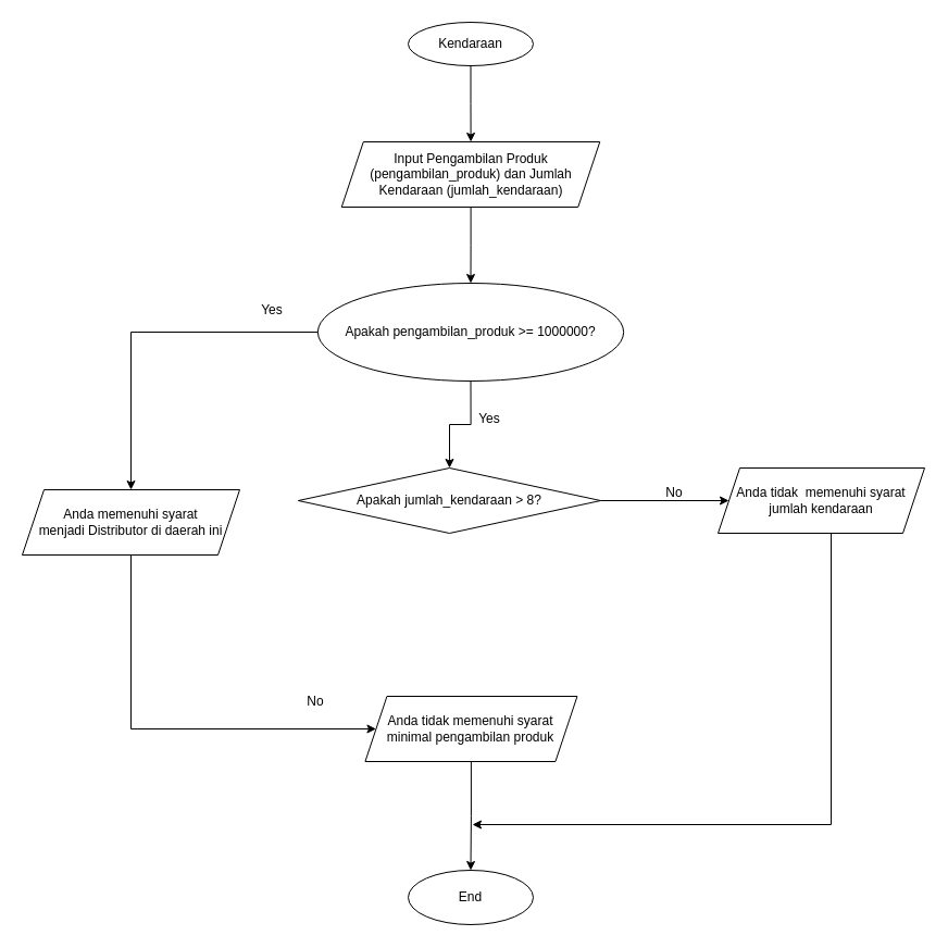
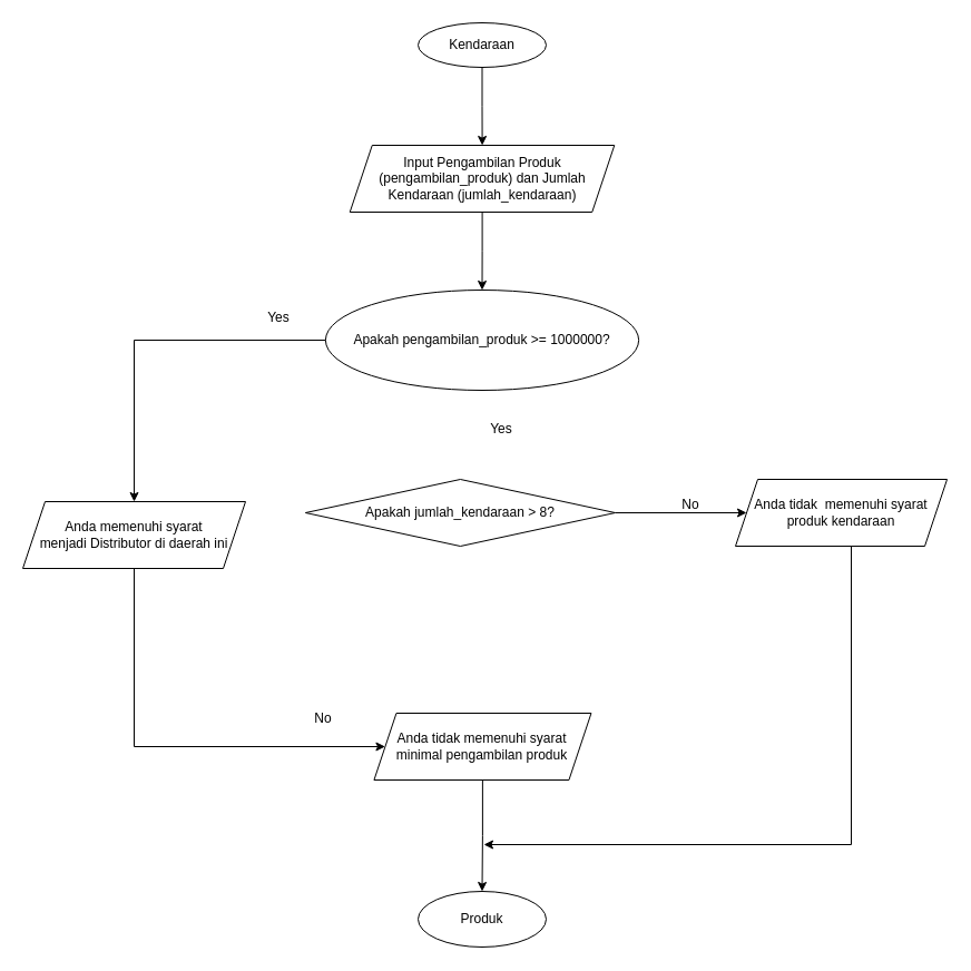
  <mxCell id="0" />
  <mxCell id="1" parent="0" />
  <mxCell id="2" value="" style="edgeStyle=orthogonalEdgeStyle;rounded=0;orthogonalLoop=1;jettySize=auto;html=1;" edge="1" parent="1" source="3" target="5"><mxGeometry relative="1" as="geometry" /></mxCell>
  <mxCell id="3" value="Kendaraan" style="ellipse;whiteSpace=wrap;html=1;" vertex="1" parent="1"><mxGeometry x="375" y="20" width="115" height="40" as="geometry" /></mxCell>
  <mxCell id="4" value="" style="edgeStyle=orthogonalEdgeStyle;rounded=0;orthogonalLoop=1;jettySize=auto;html=1;" edge="1" parent="1" source="5" target="7"><mxGeometry relative="1" as="geometry" /></mxCell>
  <mxCell id="5" value="Input Pengambilan Produk (pengambilan_produk) dan Jumlah Kendaraan (jumlah_kendaraan)" style="shape=parallelogram;perimeter=parallelogramPerimeter;whiteSpace=wrap;html=1;fixedSize=1;" vertex="1" parent="1"><mxGeometry x="313.75" y="130" width="237.5" height="60" as="geometry" /></mxCell>
- <mxCell id="6" value="" style="edgeStyle=orthogonalEdgeStyle;rounded=0;orthogonalLoop=1;jettySize=auto;html=1;" edge="1" parent="1" source="7" target="10"><mxGeometry relative="1" as="geometry" /></mxCell>
  <mxCell id="7" value="Apakah pengambilan_produk &amp;gt;= 1000000?" style="ellipse;whiteSpace=wrap;html=1;" vertex="1" parent="1"><mxGeometry x="291.88" y="260" width="281.25" height="90" as="geometry" /></mxCell>
  <mxCell id="8" value="" style="edgeStyle=orthogonalEdgeStyle;rounded=0;orthogonalLoop=1;jettySize=auto;html=1;exitX=0;exitY=0.5;exitDx=0;exitDy=0;" edge="1" parent="1" source="7" target="13"><mxGeometry relative="1" as="geometry" /></mxCell>
  <mxCell id="9" value="" style="edgeStyle=orthogonalEdgeStyle;rounded=0;orthogonalLoop=1;jettySize=auto;html=1;fontColor=#FFFFFF;" edge="1" parent="1" source="10" target="15"><mxGeometry relative="1" as="geometry" /></mxCell>
  <mxCell id="10" value="Apakah jumlah_kendaraan &amp;gt; 8?" style="rhombus;whiteSpace=wrap;html=1;" vertex="1" parent="1"><mxGeometry x="273.88" y="430" width="278.12" height="60" as="geometry" /></mxCell>
  <mxCell id="11" value="Yes" style="text;html=1;strokeColor=none;fillColor=none;align=center;verticalAlign=middle;whiteSpace=wrap;rounded=0;" vertex="1" parent="1"><mxGeometry x="420" y="370" width="60" height="30" as="geometry" /></mxCell>
  <mxCell id="12" style="edgeStyle=orthogonalEdgeStyle;rounded=0;orthogonalLoop=1;jettySize=auto;html=1;fontColor=#FFFFFF;exitX=0.5;exitY=1;exitDx=0;exitDy=0;" edge="1" parent="1" target="18"><mxGeometry relative="1" as="geometry"><mxPoint x="345.44" y="665" as="targetPoint" /><mxPoint x="120" y="505" as="sourcePoint" /><Array as="points"><mxPoint x="120" y="670" /></Array></mxGeometry></mxCell>
  <mxCell id="13" value="Anda memenuhi syarat &lt;br&gt;menjadi Distributor di daerah ini" style="shape=parallelogram;perimeter=parallelogramPerimeter;whiteSpace=wrap;html=1;fixedSize=1;" vertex="1" parent="1"><mxGeometry x="20" y="450" width="200" height="60" as="geometry" /></mxCell>
  <mxCell id="14" style="edgeStyle=orthogonalEdgeStyle;rounded=0;orthogonalLoop=1;jettySize=auto;html=1;fontColor=#FFFFFF;" edge="1" parent="1"><mxGeometry relative="1" as="geometry"><mxPoint x="434" y="758" as="targetPoint" /><mxPoint x="764" y="478" as="sourcePoint" /><Array as="points"><mxPoint x="764" y="758" /></Array></mxGeometry></mxCell>
- <mxCell id="15" value="Anda tidak&amp;nbsp; memenuhi syarat jumlah kendaraan" style="shape=parallelogram;perimeter=parallelogramPerimeter;whiteSpace=wrap;html=1;fixedSize=1;" vertex="1" parent="1"><mxGeometry x="660" y="430" width="190" height="60" as="geometry" /></mxCell>
+ <mxCell id="15" value="Anda tidak&amp;nbsp; memenuhi syarat produk kendaraan" style="shape=parallelogram;perimeter=parallelogramPerimeter;whiteSpace=wrap;html=1;fixedSize=1;" vertex="1" parent="1"><mxGeometry x="660" y="430" width="190" height="60" as="geometry" /></mxCell>
  <mxCell id="16" value="No" style="text;html=1;strokeColor=none;fillColor=none;align=center;verticalAlign=middle;whiteSpace=wrap;rounded=0;" vertex="1" parent="1"><mxGeometry x="590" y="438" width="60" height="30" as="geometry" /></mxCell>
  <mxCell id="17" value="" style="edgeStyle=orthogonalEdgeStyle;rounded=0;orthogonalLoop=1;jettySize=auto;html=1;fontColor=#FFFFFF;" edge="1" parent="1" source="18" target="19"><mxGeometry relative="1" as="geometry" /></mxCell>
  <mxCell id="18" value="Anda tidak memenuhi syarat minimal pengambilan produk" style="shape=parallelogram;perimeter=parallelogramPerimeter;whiteSpace=wrap;html=1;fixedSize=1;" vertex="1" parent="1"><mxGeometry x="335.44" y="640" width="195" height="60" as="geometry" /></mxCell>
- <mxCell id="19" value="End&lt;br&gt;" style="ellipse;whiteSpace=wrap;html=1;" vertex="1" parent="1"><mxGeometry x="375" y="800" width="115" height="50" as="geometry" /></mxCell>
+ <mxCell id="19" value="Produk&lt;br&gt;" style="ellipse;whiteSpace=wrap;html=1;" vertex="1" parent="1"><mxGeometry x="375" y="800" width="115" height="50" as="geometry" /></mxCell>
  <mxCell id="20" value="Yes" style="text;html=1;strokeColor=none;fillColor=none;align=center;verticalAlign=middle;whiteSpace=wrap;rounded=0;" vertex="1" parent="1"><mxGeometry x="220" y="270" width="60" height="30" as="geometry" /></mxCell>
  <mxCell id="21" value="No" style="text;html=1;strokeColor=none;fillColor=none;align=center;verticalAlign=middle;whiteSpace=wrap;rounded=0;" vertex="1" parent="1"><mxGeometry x="260" y="630" width="60" height="30" as="geometry" /></mxCell>
